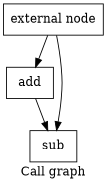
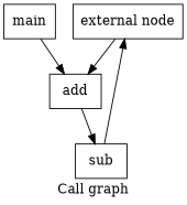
  digraph {
    label="Call graph"
    node [shape=record]
    n1 [label="{external node}"]
    n2 [label="{add}"]
    n3 [label="{sub}"]
+   n4 [label="{main}"]
    n1 -> n2
-   n1 -> n3
+   n3 -> n1
    n2 -> n3
+   n4 -> n2
  }
